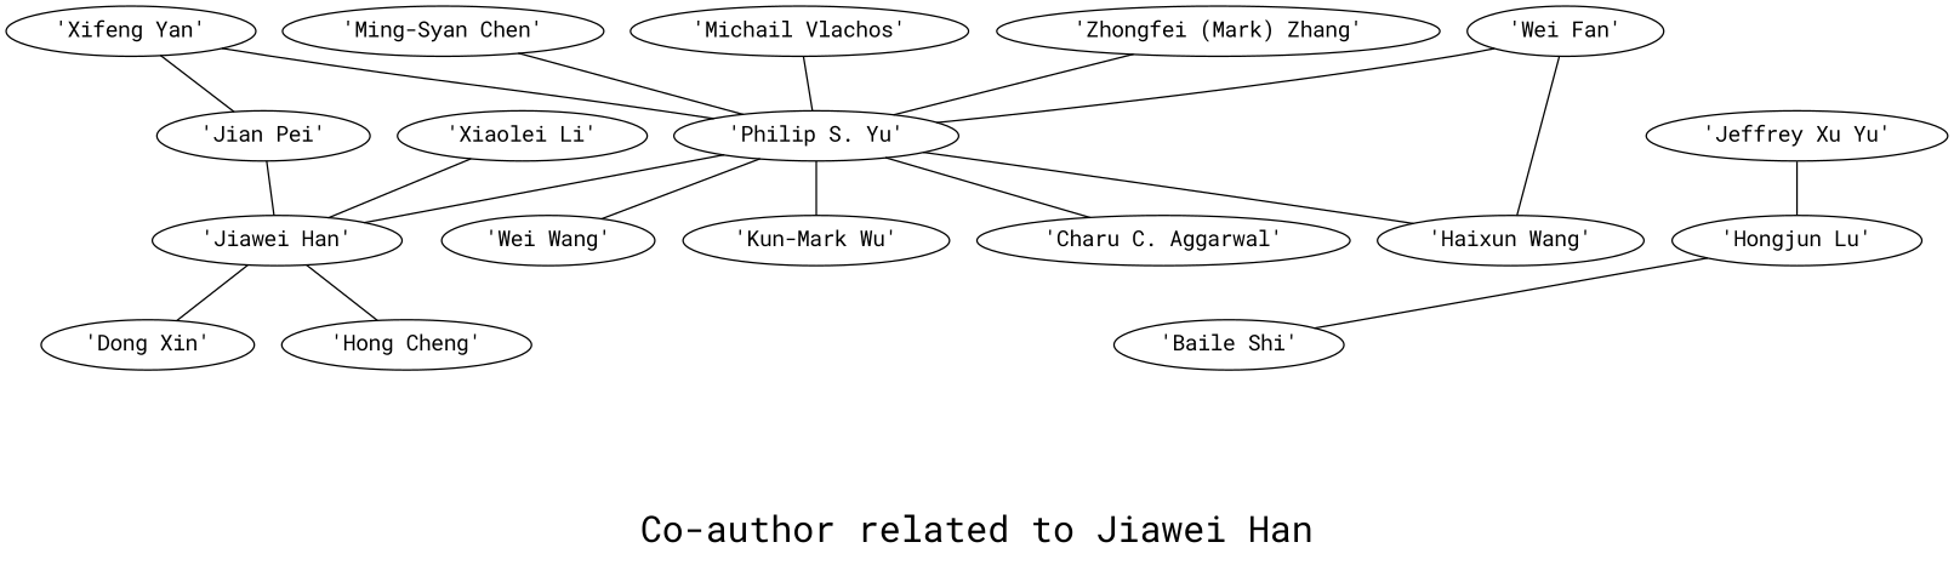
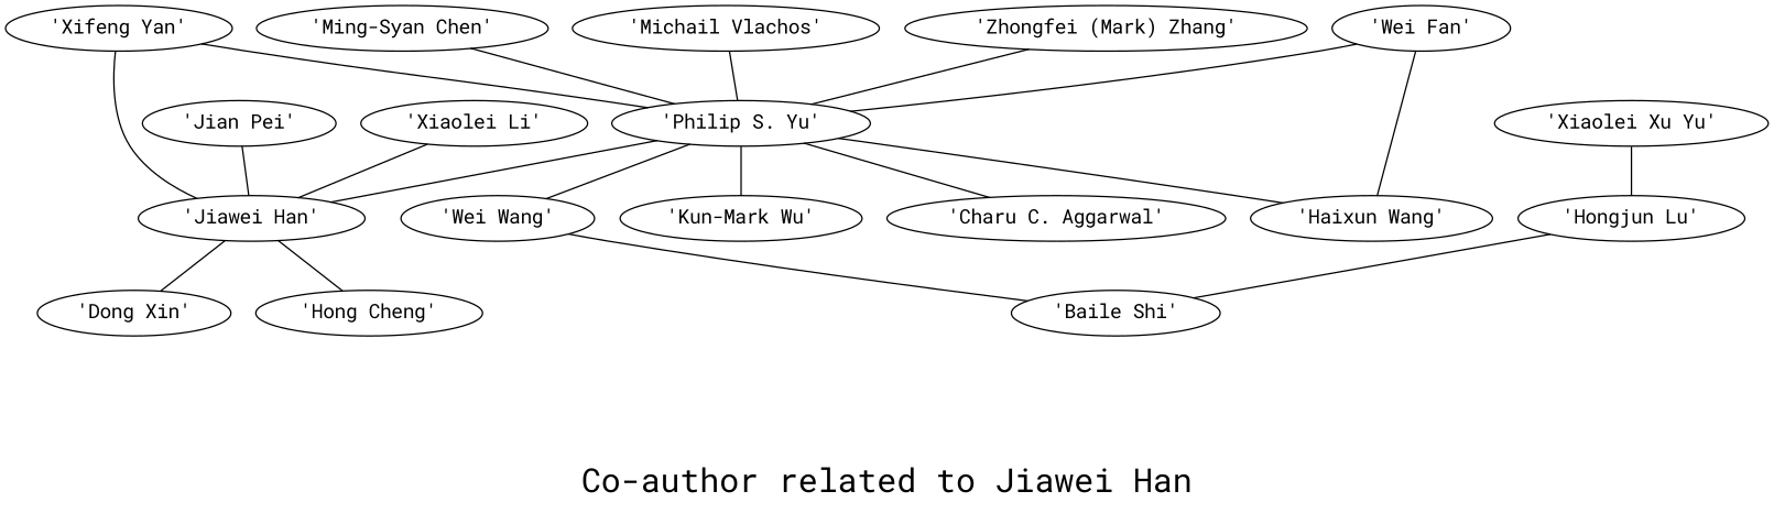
  graph {
    fontname="Roboto Mono"
    fontsize=24
    label="\nCo-author related to Jiawei Han\n"
    splines=true
    node [fontname="Roboto Mono" shape=ellipse]
    edge [fontname="Roboto Mono"]
    n1 [height=0.3 label="'Philip S. Yu'" width=0.3]
    n2 [height=0.3 label="'Jiawei Han'" width=0.3]
    n3 [height=0.3 label="'Haixun Wang'" width=0.3]
    n4 [height=0.3 label="'Wei Wang'" width=0.3]
    n5 [height=0.3 label="'Kun-Mark Wu'" width=0.3]
    n6 [height=0.3 label="'Charu C. Aggarwal'" width=0.3]
    n7 [height=0.3 label="'Dong Xin'" width=0.3]
    n8 [height=0.3 label="'Hong Cheng'" width=0.3]
    n9 [height=0.3 label="'Baile Shi'" width=0.3]
    n10 [height=0.3 label="'Xifeng Yan'" width=0.3]
    n11 [height=0.3 label="'Ming-Syan Chen'" width=0.3]
    n12 [height=0.3 label="'Jian Pei'" width=0.3]
    n13 [height=0.3 label="'Michail Vlachos'" width=0.3]
    n14 [height=0.3 label="'Zhongfei (Mark) Zhang'" width=0.3]
    n15 [height=0.3 label="'Xiaolei Li'" width=0.3]
    n16 [height=0.3 label="'Wei Fan'" width=0.3]
    n17 [height=0.3 label="'Hongjun Lu'" width=0.3]
-   n18 [height=0.3 label="'Jeffrey Xu Yu'" width=0.3]
+   n18 [height=0.3 label="'Xiaolei Xu Yu'" width=0.3]
    n1 -- n2
    n1 -- n3
    n1 -- n4
    n1 -- n5
    n1 -- n6
    n2 -- n7
    n2 -- n8
+   n4 -- n9
    n10 -- n1
-   n10 -- n12
+   n10 -- n2
    n11 -- n1
    n12 -- n2
    n13 -- n1
    n14 -- n1
    n15 -- n2
    n16 -- n1
    n16 -- n3
    n17 -- n9
    n18 -- n17
  }
